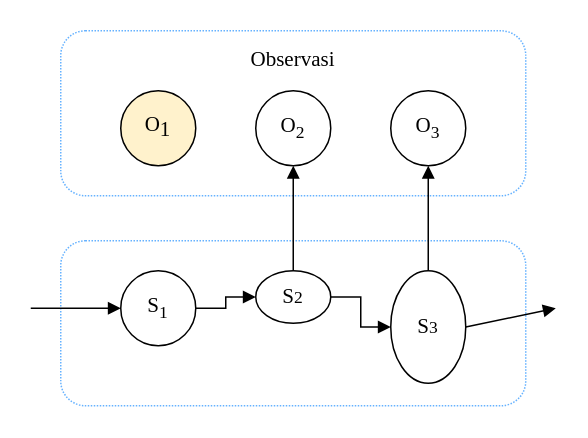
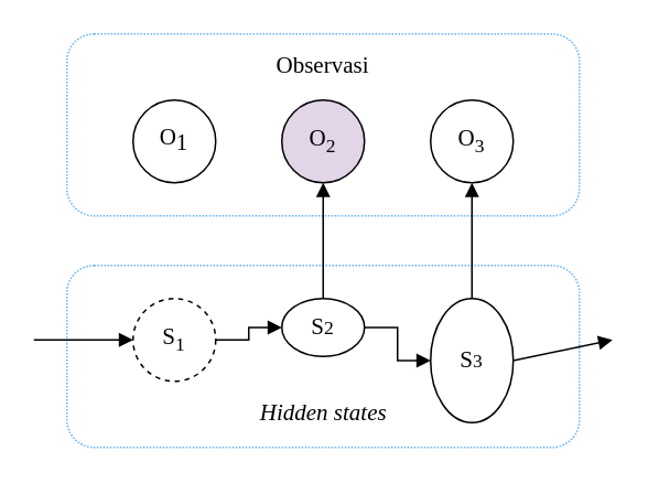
  <mxCell id="0" />
  <mxCell id="1" parent="0" />
  <mxCell id="2" value="" style="rounded=1;whiteSpace=wrap;html=1;fontFamily=Times New Roman;fontSize=14;fillColor=none;dashed=1;dashPattern=1 1;strokeColor=#66B2FF;" parent="1" vertex="1"><mxGeometry x="40" y="20" width="310" height="110" as="geometry" /></mxCell>
  <mxCell id="3" value="" style="rounded=1;whiteSpace=wrap;html=1;fontFamily=Times New Roman;fontSize=14;fillColor=none;dashed=1;dashPattern=1 1;strokeColor=#66B2FF;" parent="1" vertex="1"><mxGeometry x="40" y="160" width="310" height="110" as="geometry" /></mxCell>
- <mxCell id="4" value="O&lt;sub style=&quot;font-size: 14px;&quot;&gt;1&lt;/sub&gt;" style="ellipse;whiteSpace=wrap;html=1;aspect=fixed;fontFamily=Times New Roman;fontSize=14;fillColor=#fff2cc;" parent="1" vertex="1"><mxGeometry x="80" y="60" width="50" height="50" as="geometry" /></mxCell>
- <mxCell id="5" value="O&lt;sub&gt;2&lt;/sub&gt;" style="ellipse;whiteSpace=wrap;html=1;aspect=fixed;fontFamily=Times New Roman;fontSize=14;" parent="1" vertex="1"><mxGeometry x="170" y="60" width="50" height="50" as="geometry" /></mxCell>
+ <mxCell id="4" value="O&lt;sub style=&quot;font-size: 14px;&quot;&gt;1&lt;/sub&gt;" style="ellipse;whiteSpace=wrap;html=1;aspect=fixed;fontFamily=Times New Roman;fontSize=14;" parent="1" vertex="1"><mxGeometry x="80" y="60" width="50" height="50" as="geometry" /></mxCell>
+ <mxCell id="5" value="O&lt;sub&gt;2&lt;/sub&gt;" style="ellipse;whiteSpace=wrap;html=1;aspect=fixed;fontFamily=Times New Roman;fontSize=14;fillColor=#e1d5e7;" parent="1" vertex="1"><mxGeometry x="170" y="60" width="50" height="50" as="geometry" /></mxCell>
  <mxCell id="6" value="O&lt;sub&gt;3&lt;/sub&gt;" style="ellipse;whiteSpace=wrap;html=1;aspect=fixed;fontFamily=Times New Roman;fontSize=14;" parent="1" vertex="1"><mxGeometry x="260" y="60" width="50" height="50" as="geometry" /></mxCell>
  <mxCell id="7" style="edgeStyle=orthogonalEdgeStyle;rounded=0;orthogonalLoop=1;jettySize=auto;html=1;entryX=0;entryY=0.5;entryDx=0;entryDy=0;endArrow=block;endFill=1;fontFamily=Times New Roman;fontSize=14;" parent="1" source="8" target="11" edge="1"><mxGeometry relative="1" as="geometry" /></mxCell>
- <mxCell id="8" value="&lt;span style=&quot;font-size: 14px&quot;&gt;S&lt;/span&gt;&lt;span style=&quot;font-size: 14px&quot;&gt;&lt;sub&gt;1&lt;/sub&gt;&lt;/span&gt;" style="ellipse;whiteSpace=wrap;html=1;aspect=fixed;fontFamily=Times New Roman;fontSize=14;" parent="1" vertex="1"><mxGeometry x="80" y="180" width="50" height="50" as="geometry" /></mxCell>
+ <mxCell id="8" value="&lt;span style=&quot;font-size: 14px&quot;&gt;S&lt;/span&gt;&lt;span style=&quot;font-size: 14px&quot;&gt;&lt;sub&gt;1&lt;/sub&gt;&lt;/span&gt;" style="ellipse;whiteSpace=wrap;html=1;aspect=fixed;fontFamily=Times New Roman;fontSize=14;dashed=1;" parent="1" vertex="1"><mxGeometry x="80" y="180" width="50" height="50" as="geometry" /></mxCell>
  <mxCell id="9" style="edgeStyle=orthogonalEdgeStyle;rounded=0;orthogonalLoop=1;jettySize=auto;html=1;entryX=0.5;entryY=1;entryDx=0;entryDy=0;endArrow=block;endFill=1;fontFamily=Times New Roman;fontSize=14;" parent="1" source="11" target="5" edge="1"><mxGeometry relative="1" as="geometry" /></mxCell>
  <mxCell id="10" style="edgeStyle=orthogonalEdgeStyle;rounded=0;orthogonalLoop=1;jettySize=auto;html=1;entryX=0;entryY=0.5;entryDx=0;entryDy=0;endArrow=block;endFill=1;fontFamily=Times New Roman;fontSize=14;" parent="1" source="11" target="13" edge="1"><mxGeometry relative="1" as="geometry" /></mxCell>
  <mxCell id="11" value="S&lt;span style=&quot;font-size: 11.667px&quot;&gt;2&lt;/span&gt;" style="ellipse;whiteSpace=wrap;html=1;aspect=fixed;fontFamily=Times New Roman;fontSize=14;" parent="1" vertex="1"><mxGeometry x="170" y="180" width="50" height="35" as="geometry" /></mxCell>
  <mxCell id="12" style="edgeStyle=orthogonalEdgeStyle;rounded=0;orthogonalLoop=1;jettySize=auto;html=1;entryX=0.5;entryY=1;entryDx=0;entryDy=0;fontFamily=Times New Roman;fontSize=14;endArrow=block;endFill=1;" parent="1" source="13" target="6" edge="1"><mxGeometry relative="1" as="geometry" /></mxCell>
  <mxCell id="13" value="S&lt;span style=&quot;font-size: 11.667px&quot;&gt;3&lt;/span&gt;" style="ellipse;whiteSpace=wrap;html=1;aspect=fixed;fontFamily=Times New Roman;fontSize=14;" parent="1" vertex="1"><mxGeometry x="260" y="180" width="50" height="75" as="geometry" /></mxCell>
  <mxCell id="14" value="" style="endArrow=block;html=1;fontFamily=Times New Roman;fontSize=14;endFill=1;exitX=1;exitY=0.5;exitDx=0;exitDy=0;" parent="1" source="13" edge="1"><mxGeometry width="50" height="50" relative="1" as="geometry"><mxPoint x="340" y="210" as="sourcePoint" /><mxPoint x="370" y="205" as="targetPoint" /></mxGeometry></mxCell>
  <mxCell id="15" value="" style="endArrow=block;html=1;fontFamily=Times New Roman;fontSize=14;endFill=1;entryX=0;entryY=0.5;entryDx=0;entryDy=0;" parent="1" target="8" edge="1"><mxGeometry width="50" height="50" relative="1" as="geometry"><mxPoint x="20" y="205" as="sourcePoint" /><mxPoint x="70" y="204" as="targetPoint" /></mxGeometry></mxCell>
  <mxCell id="16" value="Observasi" style="text;html=1;strokeColor=none;fillColor=none;align=center;verticalAlign=middle;whiteSpace=wrap;rounded=0;fontFamily=Times New Roman;fontSize=14;" parent="1" vertex="1"><mxGeometry x="135" y="30" width="120" height="20" as="geometry" /></mxCell>
+ <mxCell id="17" value="&lt;i&gt;Hidden states&lt;/i&gt;" style="text;html=1;strokeColor=none;fillColor=none;align=center;verticalAlign=middle;whiteSpace=wrap;rounded=0;fontFamily=Times New Roman;fontSize=14;" parent="1" vertex="1"><mxGeometry x="137.5" y="240" width="115" height="20" as="geometry" /></mxCell>
